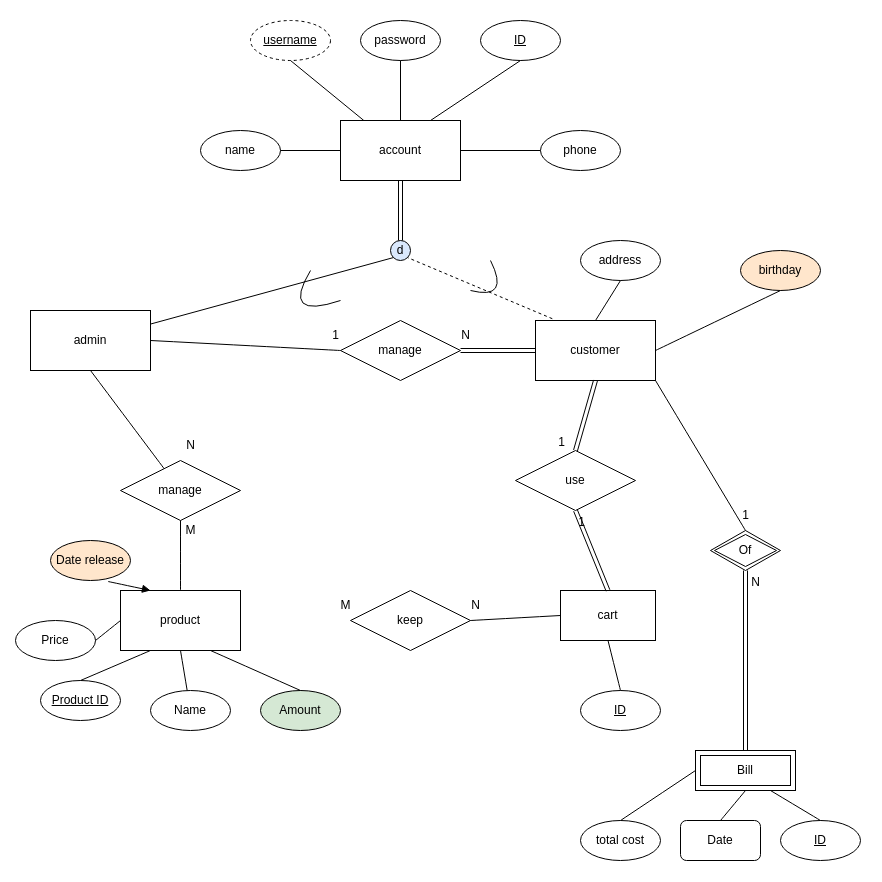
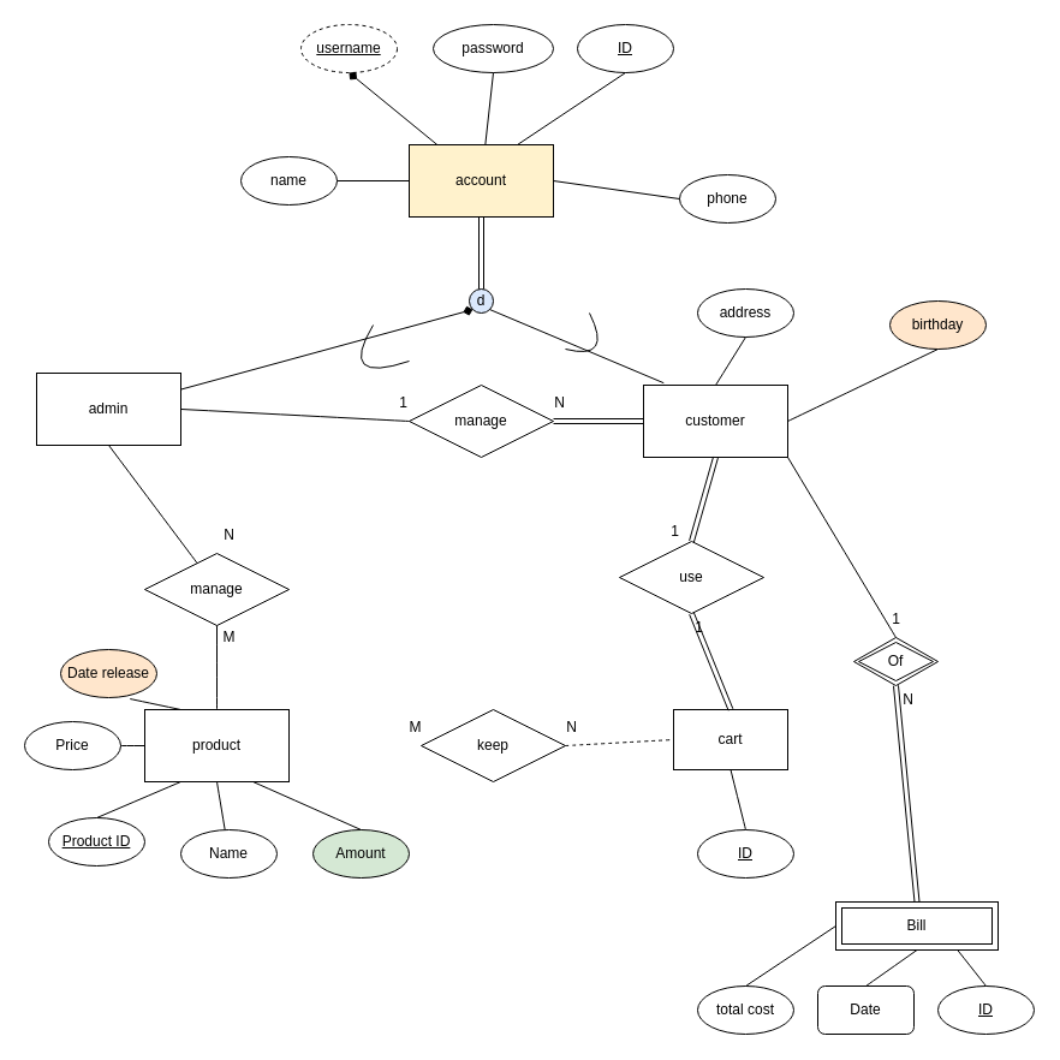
  <mxCell id="0" />
  <mxCell id="1" parent="0" />
  <mxCell id="2" value="admin" style="rounded=0;whiteSpace=wrap;html=1;" parent="1" vertex="1"><mxGeometry x="30" y="310" width="120" height="60" as="geometry" /></mxCell>
  <mxCell id="3" value="customer" style="rounded=0;whiteSpace=wrap;html=1;" parent="1" vertex="1"><mxGeometry x="535" y="320" width="120" height="60" as="geometry" /></mxCell>
  <mxCell id="4" value="product" style="rounded=0;whiteSpace=wrap;html=1;" parent="1" vertex="1"><mxGeometry x="120" y="590" width="120" height="60" as="geometry" /></mxCell>
  <mxCell id="5" value="cart" style="rounded=0;whiteSpace=wrap;html=1;" parent="1" vertex="1"><mxGeometry x="560" y="590" width="95" height="50" as="geometry" /></mxCell>
- <mxCell id="6" value="account" style="rounded=0;whiteSpace=wrap;html=1;" parent="1" vertex="1"><mxGeometry x="340" y="120" width="120" height="60" as="geometry" /></mxCell>
+ <mxCell id="6" value="account" style="rounded=0;whiteSpace=wrap;html=1;fillColor=#fff2cc;" parent="1" vertex="1"><mxGeometry x="340" y="120" width="120" height="60" as="geometry" /></mxCell>
  <mxCell id="7" value="&lt;u&gt;username&lt;/u&gt;" style="ellipse;whiteSpace=wrap;html=1;dashed=1;" parent="1" vertex="1"><mxGeometry x="250" y="20" width="80" height="40" as="geometry" /></mxCell>
- <mxCell id="8" value="password" style="ellipse;whiteSpace=wrap;html=1;" parent="1" vertex="1"><mxGeometry x="360" y="20" width="80" height="40" as="geometry" /></mxCell>
- <mxCell id="9" value="" style="endArrow=none;html=1;rounded=0;entryX=0.5;entryY=1;entryDx=0;entryDy=0;" parent="1" source="6" target="7" edge="1"><mxGeometry width="50" height="50" relative="1" as="geometry"><mxPoint x="410" y="60" as="sourcePoint" /><mxPoint x="460" y="10" as="targetPoint" /></mxGeometry></mxCell>
+ <mxCell id="8" value="password" style="ellipse;whiteSpace=wrap;html=1;" parent="1" vertex="1"><mxGeometry x="360" y="20" width="100" height="40" as="geometry" /></mxCell>
+ <mxCell id="9" value="" style="endArrow=diamond;html=1;rounded=0;entryX=0.5;entryY=1;entryDx=0;entryDy=0;" parent="1" source="6" target="7" edge="1"><mxGeometry width="50" height="50" relative="1" as="geometry"><mxPoint x="410" y="60" as="sourcePoint" /><mxPoint x="460" y="10" as="targetPoint" /></mxGeometry></mxCell>
  <mxCell id="10" value="" style="endArrow=none;html=1;rounded=0;entryX=0.5;entryY=1;entryDx=0;entryDy=0;" parent="1" source="6" target="8" edge="1"><mxGeometry width="50" height="50" relative="1" as="geometry"><mxPoint x="410" y="60" as="sourcePoint" /><mxPoint x="460" y="10" as="targetPoint" /></mxGeometry></mxCell>
  <mxCell id="11" value="&lt;u&gt;ID&lt;/u&gt;" style="ellipse;whiteSpace=wrap;html=1;" parent="1" vertex="1"><mxGeometry x="480" y="20" width="80" height="40" as="geometry" /></mxCell>
  <mxCell id="12" value="" style="endArrow=none;html=1;rounded=0;entryX=0.5;entryY=1;entryDx=0;entryDy=0;exitX=0.75;exitY=0;exitDx=0;exitDy=0;" parent="1" source="6" target="11" edge="1"><mxGeometry width="50" height="50" relative="1" as="geometry"><mxPoint x="410" y="60" as="sourcePoint" /><mxPoint x="460" y="10" as="targetPoint" /></mxGeometry></mxCell>
  <mxCell id="13" value="name" style="ellipse;whiteSpace=wrap;html=1;" parent="1" vertex="1"><mxGeometry x="200" y="130" width="80" height="40" as="geometry" /></mxCell>
  <mxCell id="14" value="" style="endArrow=none;html=1;rounded=0;entryX=0;entryY=0.5;entryDx=0;entryDy=0;exitX=1;exitY=0.5;exitDx=0;exitDy=0;" parent="1" source="13" target="6" edge="1"><mxGeometry width="50" height="50" relative="1" as="geometry"><mxPoint x="410" y="260" as="sourcePoint" /><mxPoint x="460" y="210" as="targetPoint" /></mxGeometry></mxCell>
  <mxCell id="15" value="birthday" style="ellipse;whiteSpace=wrap;html=1;fillColor=#ffe6cc;" parent="1" vertex="1"><mxGeometry x="740" y="250" width="80" height="40" as="geometry" /></mxCell>
- <mxCell id="16" value="phone" style="ellipse;whiteSpace=wrap;html=1;" parent="1" vertex="1"><mxGeometry x="540" y="130" width="80" height="40" as="geometry" /></mxCell>
+ <mxCell id="16" value="phone" style="ellipse;whiteSpace=wrap;html=1;" parent="1" vertex="1"><mxGeometry x="565" y="145" width="80" height="40" as="geometry" /></mxCell>
  <mxCell id="17" value="" style="endArrow=none;html=1;rounded=0;entryX=1;entryY=0.5;entryDx=0;entryDy=0;exitX=0;exitY=0.5;exitDx=0;exitDy=0;" parent="1" source="16" target="6" edge="1"><mxGeometry width="50" height="50" relative="1" as="geometry"><mxPoint x="410" y="260" as="sourcePoint" /><mxPoint x="460" y="210" as="targetPoint" /></mxGeometry></mxCell>
  <mxCell id="18" value="d" style="ellipse;whiteSpace=wrap;html=1;fillColor=#dae8fc;" parent="1" vertex="1"><mxGeometry x="390" y="240" width="20" height="20" as="geometry" /></mxCell>
  <mxCell id="19" value="" style="endArrow=none;html=1;rounded=0;entryX=0.5;entryY=1;entryDx=0;entryDy=0;exitX=0.5;exitY=0;exitDx=0;exitDy=0;shape=link;" parent="1" source="18" target="6" edge="1"><mxGeometry width="50" height="50" relative="1" as="geometry"><mxPoint x="410" y="260" as="sourcePoint" /><mxPoint x="460" y="210" as="targetPoint" /></mxGeometry></mxCell>
- <mxCell id="20" value="" style="endArrow=none;html=1;rounded=0;entryX=0;entryY=1;entryDx=0;entryDy=0;" parent="1" source="2" target="18" edge="1"><mxGeometry width="50" height="50" relative="1" as="geometry"><mxPoint x="410" y="260" as="sourcePoint" /><mxPoint x="460" y="210" as="targetPoint" /></mxGeometry></mxCell>
- <mxCell id="21" value="" style="endArrow=none;html=1;rounded=0;entryX=1;entryY=1;entryDx=0;entryDy=0;exitX=0.14;exitY=-0.03;exitDx=0;exitDy=0;exitPerimeter=0;dashed=1;" parent="1" source="3" target="18" edge="1"><mxGeometry width="50" height="50" relative="1" as="geometry"><mxPoint x="390" y="330" as="sourcePoint" /><mxPoint x="532.929" y="264.547" as="targetPoint" /></mxGeometry></mxCell>
+ <mxCell id="20" value="" style="endArrow=diamond;html=1;rounded=0;entryX=0;entryY=1;entryDx=0;entryDy=0;" parent="1" source="2" target="18" edge="1"><mxGeometry width="50" height="50" relative="1" as="geometry"><mxPoint x="410" y="260" as="sourcePoint" /><mxPoint x="460" y="210" as="targetPoint" /></mxGeometry></mxCell>
+ <mxCell id="21" value="" style="endArrow=none;html=1;rounded=0;entryX=1;entryY=1;entryDx=0;entryDy=0;exitX=0.14;exitY=-0.03;exitDx=0;exitDy=0;exitPerimeter=0;" parent="1" source="3" target="18" edge="1"><mxGeometry width="50" height="50" relative="1" as="geometry"><mxPoint x="390" y="330" as="sourcePoint" /><mxPoint x="532.929" y="264.547" as="targetPoint" /></mxGeometry></mxCell>
  <mxCell id="22" value="" style="endArrow=none;html=1;curved=1;" parent="1" edge="1"><mxGeometry width="50" height="50" relative="1" as="geometry"><mxPoint x="310" y="270" as="sourcePoint" /><mxPoint x="340" y="300" as="targetPoint" /><Array as="points"><mxPoint x="280" y="320" /></Array></mxGeometry></mxCell>
  <mxCell id="23" value="" style="endArrow=none;html=1;curved=1;" parent="1" edge="1"><mxGeometry width="50" height="50" relative="1" as="geometry"><mxPoint x="470" y="290" as="sourcePoint" /><mxPoint x="490" y="260" as="targetPoint" /><Array as="points"><mxPoint x="510" y="300" /></Array></mxGeometry></mxCell>
  <mxCell id="24" value="manage" style="shape=rhombus;perimeter=rhombusPerimeter;whiteSpace=wrap;html=1;align=center;" parent="1" vertex="1"><mxGeometry x="340" y="320" width="120" height="60" as="geometry" /></mxCell>
  <mxCell id="25" value="" style="shape=link;html=1;rounded=0;curved=1;entryX=0;entryY=0.5;entryDx=0;entryDy=0;exitX=1;exitY=0.5;exitDx=0;exitDy=0;" parent="1" source="24" target="3" edge="1"><mxGeometry relative="1" as="geometry"><mxPoint x="400" y="430" as="sourcePoint" /><mxPoint x="560" y="430" as="targetPoint" /></mxGeometry></mxCell>
  <mxCell id="26" value="" style="endArrow=none;html=1;curved=1;entryX=1;entryY=0.5;entryDx=0;entryDy=0;exitX=0;exitY=0.5;exitDx=0;exitDy=0;" parent="1" source="24" target="2" edge="1"><mxGeometry width="50" height="50" relative="1" as="geometry"><mxPoint x="410" y="360" as="sourcePoint" /><mxPoint x="460" y="310" as="targetPoint" /></mxGeometry></mxCell>
  <mxCell id="27" value="N" style="text;html=1;align=center;verticalAlign=middle;resizable=0;points=[];autosize=1;strokeColor=none;fillColor=none;" parent="1" vertex="1"><mxGeometry x="450" y="320" width="30" height="30" as="geometry" /></mxCell>
  <mxCell id="28" value="1" style="text;html=1;align=center;verticalAlign=middle;resizable=0;points=[];autosize=1;strokeColor=none;fillColor=none;" parent="1" vertex="1"><mxGeometry x="320" y="320" width="30" height="30" as="geometry" /></mxCell>
  <mxCell id="29" value="" style="endArrow=none;html=1;curved=1;entryX=0.5;entryY=1;entryDx=0;entryDy=0;exitX=1;exitY=0.5;exitDx=0;exitDy=0;" parent="1" source="3" target="15" edge="1"><mxGeometry width="50" height="50" relative="1" as="geometry"><mxPoint x="410" y="360" as="sourcePoint" /><mxPoint x="460" y="310" as="targetPoint" /></mxGeometry></mxCell>
  <mxCell id="30" value="address" style="ellipse;whiteSpace=wrap;html=1;" parent="1" vertex="1"><mxGeometry x="580" y="240" width="80" height="40" as="geometry" /></mxCell>
  <mxCell id="31" value="" style="endArrow=none;html=1;curved=1;entryX=0.5;entryY=1;entryDx=0;entryDy=0;exitX=0.5;exitY=0;exitDx=0;exitDy=0;" parent="1" source="3" target="30" edge="1"><mxGeometry width="50" height="50" relative="1" as="geometry"><mxPoint x="410" y="360" as="sourcePoint" /><mxPoint x="460" y="310" as="targetPoint" /></mxGeometry></mxCell>
  <mxCell id="32" value="use" style="shape=rhombus;perimeter=rhombusPerimeter;whiteSpace=wrap;html=1;align=center;" parent="1" vertex="1"><mxGeometry x="515" y="450" width="120" height="60" as="geometry" /></mxCell>
  <mxCell id="33" value="" style="shape=link;html=1;rounded=0;curved=1;entryX=0.5;entryY=1;entryDx=0;entryDy=0;exitX=0.5;exitY=0;exitDx=0;exitDy=0;" parent="1" source="5" target="32" edge="1"><mxGeometry relative="1" as="geometry"><mxPoint x="350" y="540" as="sourcePoint" /><mxPoint x="510" y="540" as="targetPoint" /></mxGeometry></mxCell>
  <mxCell id="34" value="1" style="resizable=0;html=1;align=right;verticalAlign=bottom;" parent="33" connectable="0" vertex="1"><mxGeometry x="1" relative="1" as="geometry"><mxPoint x="10" y="20" as="offset" /></mxGeometry></mxCell>
  <mxCell id="35" value="" style="shape=link;html=1;rounded=0;curved=1;entryX=0.5;entryY=0;entryDx=0;entryDy=0;exitX=0.5;exitY=1;exitDx=0;exitDy=0;" parent="1" source="3" target="32" edge="1"><mxGeometry relative="1" as="geometry"><mxPoint x="350" y="540" as="sourcePoint" /><mxPoint x="530" y="550" as="targetPoint" /></mxGeometry></mxCell>
  <mxCell id="36" value="1" style="resizable=0;html=1;align=right;verticalAlign=bottom;" parent="35" connectable="0" vertex="1"><mxGeometry x="1" relative="1" as="geometry"><mxPoint x="-10" as="offset" /></mxGeometry></mxCell>
  <mxCell id="37" value="keep" style="shape=rhombus;perimeter=rhombusPerimeter;whiteSpace=wrap;html=1;align=center;" parent="1" vertex="1"><mxGeometry x="350" y="590" width="120" height="60" as="geometry" /></mxCell>
- <mxCell id="38" value="" style="endArrow=none;html=1;rounded=0;curved=1;entryX=0;entryY=0.5;entryDx=0;entryDy=0;exitX=1;exitY=0.5;exitDx=0;exitDy=0;" parent="1" source="37" target="5" edge="1"><mxGeometry relative="1" as="geometry"><mxPoint x="350" y="540" as="sourcePoint" /><mxPoint x="510" y="540" as="targetPoint" /></mxGeometry></mxCell>
+ <mxCell id="38" value="" style="endArrow=none;html=1;rounded=0;curved=1;entryX=0;entryY=0.5;entryDx=0;entryDy=0;exitX=1;exitY=0.5;exitDx=0;exitDy=0;dashed=1;" parent="1" source="37" target="5" edge="1"><mxGeometry relative="1" as="geometry"><mxPoint x="350" y="540" as="sourcePoint" /><mxPoint x="510" y="540" as="targetPoint" /></mxGeometry></mxCell>
  <mxCell id="39" value="M" style="text;html=1;align=center;verticalAlign=middle;resizable=0;points=[];autosize=1;strokeColor=none;fillColor=none;" parent="1" vertex="1"><mxGeometry x="330" y="590" width="30" height="30" as="geometry" /></mxCell>
  <mxCell id="40" value="N" style="text;html=1;align=center;verticalAlign=middle;resizable=0;points=[];autosize=1;strokeColor=none;fillColor=none;" parent="1" vertex="1"><mxGeometry x="460" y="590" width="30" height="30" as="geometry" /></mxCell>
  <mxCell id="41" value="&lt;u&gt;Product ID&lt;/u&gt;" style="ellipse;whiteSpace=wrap;html=1;" parent="1" vertex="1"><mxGeometry x="40" y="680" width="80" height="40" as="geometry" /></mxCell>
  <mxCell id="42" value="Name" style="ellipse;whiteSpace=wrap;html=1;" parent="1" vertex="1"><mxGeometry x="150" y="690" width="80" height="40" as="geometry" /></mxCell>
  <mxCell id="43" value="Amount" style="ellipse;whiteSpace=wrap;html=1;fillColor=#d5e8d4;" parent="1" vertex="1"><mxGeometry x="260" y="690" width="80" height="40" as="geometry" /></mxCell>
- <mxCell id="44" value="Price" style="ellipse;whiteSpace=wrap;html=1;" parent="1" vertex="1"><mxGeometry x="15" y="620" width="80" height="40" as="geometry" /></mxCell>
+ <mxCell id="44" value="Price" style="ellipse;whiteSpace=wrap;html=1;" parent="1" vertex="1"><mxGeometry x="20" y="600" width="80" height="40" as="geometry" /></mxCell>
  <mxCell id="45" value="Date release" style="ellipse;whiteSpace=wrap;html=1;fillColor=#ffe6cc;" parent="1" vertex="1"><mxGeometry x="50" y="540" width="80" height="40" as="geometry" /></mxCell>
- <mxCell id="46" value="" style="endArrow=block;html=1;rounded=0;curved=1;entryX=0.25;entryY=0;entryDx=0;entryDy=0;exitX=0.72;exitY=1.025;exitDx=0;exitDy=0;exitPerimeter=0;" parent="1" source="45" target="4" edge="1"><mxGeometry relative="1" as="geometry"><mxPoint x="350" y="540" as="sourcePoint" /><mxPoint x="510" y="540" as="targetPoint" /></mxGeometry></mxCell>
+ <mxCell id="46" value="" style="endArrow=none;html=1;rounded=0;curved=1;entryX=0.25;entryY=0;entryDx=0;entryDy=0;exitX=0.72;exitY=1.025;exitDx=0;exitDy=0;exitPerimeter=0;" parent="1" source="45" target="4" edge="1"><mxGeometry relative="1" as="geometry"><mxPoint x="350" y="540" as="sourcePoint" /><mxPoint x="510" y="540" as="targetPoint" /></mxGeometry></mxCell>
  <mxCell id="47" value="" style="endArrow=none;html=1;rounded=0;curved=1;exitX=1;exitY=0.5;exitDx=0;exitDy=0;entryX=0;entryY=0.5;entryDx=0;entryDy=0;" parent="1" source="44" target="4" edge="1"><mxGeometry relative="1" as="geometry"><mxPoint x="350" y="540" as="sourcePoint" /><mxPoint x="510" y="540" as="targetPoint" /></mxGeometry></mxCell>
  <mxCell id="48" value="" style="endArrow=none;html=1;rounded=0;curved=1;entryX=0.5;entryY=0;entryDx=0;entryDy=0;exitX=0.25;exitY=1;exitDx=0;exitDy=0;" parent="1" source="4" target="41" edge="1"><mxGeometry relative="1" as="geometry"><mxPoint x="350" y="540" as="sourcePoint" /><mxPoint x="510" y="540" as="targetPoint" /></mxGeometry></mxCell>
  <mxCell id="49" value="" style="endArrow=none;html=1;rounded=0;curved=1;exitX=0.5;exitY=1;exitDx=0;exitDy=0;" parent="1" source="4" target="42" edge="1"><mxGeometry relative="1" as="geometry"><mxPoint x="350" y="540" as="sourcePoint" /><mxPoint x="510" y="540" as="targetPoint" /></mxGeometry></mxCell>
  <mxCell id="50" value="" style="endArrow=none;html=1;rounded=0;curved=1;entryX=0.5;entryY=0;entryDx=0;entryDy=0;exitX=0.75;exitY=1;exitDx=0;exitDy=0;" parent="1" source="4" target="43" edge="1"><mxGeometry relative="1" as="geometry"><mxPoint x="350" y="540" as="sourcePoint" /><mxPoint x="510" y="540" as="targetPoint" /></mxGeometry></mxCell>
- <mxCell id="51" value="Bill" style="shape=ext;margin=3;double=1;whiteSpace=wrap;html=1;align=center;" parent="1" vertex="1"><mxGeometry x="695" y="750" width="100" height="40" as="geometry" /></mxCell>
+ <mxCell id="51" value="Bill" style="shape=ext;margin=3;double=1;whiteSpace=wrap;html=1;align=center;" parent="1" vertex="1"><mxGeometry x="695" y="750" width="135" height="40" as="geometry" /></mxCell>
  <mxCell id="52" value="Of" style="shape=rhombus;double=1;perimeter=rhombusPerimeter;whiteSpace=wrap;html=1;align=center;" parent="1" vertex="1"><mxGeometry x="710" y="530" width="70" height="40" as="geometry" /></mxCell>
  <mxCell id="53" value="" style="endArrow=none;html=1;curved=1;entryX=1;entryY=1;entryDx=0;entryDy=0;exitX=0.5;exitY=0;exitDx=0;exitDy=0;" parent="1" source="52" target="3" edge="1"><mxGeometry width="50" height="50" relative="1" as="geometry"><mxPoint x="410" y="460" as="sourcePoint" /><mxPoint x="460" y="410" as="targetPoint" /></mxGeometry></mxCell>
  <mxCell id="54" value="1" style="text;html=1;align=center;verticalAlign=middle;resizable=0;points=[];autosize=1;strokeColor=none;fillColor=none;" parent="1" vertex="1"><mxGeometry x="730" y="500" width="30" height="30" as="geometry" /></mxCell>
  <mxCell id="55" value="" style="shape=link;html=1;rounded=0;curved=1;entryX=0.5;entryY=1;entryDx=0;entryDy=0;exitX=0.5;exitY=0;exitDx=0;exitDy=0;" parent="1" source="51" target="52" edge="1"><mxGeometry relative="1" as="geometry"><mxPoint x="350" y="440" as="sourcePoint" /><mxPoint x="510" y="440" as="targetPoint" /></mxGeometry></mxCell>
  <mxCell id="56" value="N" style="resizable=0;html=1;align=right;verticalAlign=bottom;" parent="55" connectable="0" vertex="1"><mxGeometry x="1" relative="1" as="geometry"><mxPoint x="15" y="20" as="offset" /></mxGeometry></mxCell>
  <mxCell id="57" value="&lt;u&gt;ID&lt;/u&gt;" style="ellipse;whiteSpace=wrap;html=1;" parent="1" vertex="1"><mxGeometry x="780" y="820" width="80" height="40" as="geometry" /></mxCell>
  <mxCell id="58" value="Date" style="whiteSpace=wrap;html=1;rounded=1;" parent="1" vertex="1"><mxGeometry x="680" y="820" width="80" height="40" as="geometry" /></mxCell>
  <mxCell id="59" value="total cost" style="ellipse;whiteSpace=wrap;html=1;" parent="1" vertex="1"><mxGeometry x="580" y="820" width="80" height="40" as="geometry" /></mxCell>
  <mxCell id="60" value="" style="endArrow=none;html=1;curved=1;entryX=0;entryY=0.5;entryDx=0;entryDy=0;exitX=0.5;exitY=0;exitDx=0;exitDy=0;" parent="1" source="59" target="51" edge="1"><mxGeometry width="50" height="50" relative="1" as="geometry"><mxPoint x="410" y="760" as="sourcePoint" /><mxPoint x="460" y="710" as="targetPoint" /></mxGeometry></mxCell>
  <mxCell id="61" value="" style="endArrow=none;html=1;curved=1;entryX=0.5;entryY=1;entryDx=0;entryDy=0;exitX=0.5;exitY=0;exitDx=0;exitDy=0;" parent="1" source="58" target="51" edge="1"><mxGeometry width="50" height="50" relative="1" as="geometry"><mxPoint x="410" y="760" as="sourcePoint" /><mxPoint x="460" y="710" as="targetPoint" /></mxGeometry></mxCell>
  <mxCell id="62" value="" style="endArrow=none;html=1;curved=1;entryX=0.75;entryY=1;entryDx=0;entryDy=0;exitX=0.5;exitY=0;exitDx=0;exitDy=0;" parent="1" source="57" target="51" edge="1"><mxGeometry width="50" height="50" relative="1" as="geometry"><mxPoint x="410" y="760" as="sourcePoint" /><mxPoint x="460" y="710" as="targetPoint" /></mxGeometry></mxCell>
  <mxCell id="63" value="&lt;u&gt;ID&lt;/u&gt;" style="ellipse;whiteSpace=wrap;html=1;" parent="1" vertex="1"><mxGeometry x="580" y="690" width="80" height="40" as="geometry" /></mxCell>
  <mxCell id="64" value="" style="endArrow=none;html=1;curved=1;entryX=0.5;entryY=1;entryDx=0;entryDy=0;exitX=0.5;exitY=0;exitDx=0;exitDy=0;" parent="1" source="63" target="5" edge="1"><mxGeometry width="50" height="50" relative="1" as="geometry"><mxPoint x="410" y="860" as="sourcePoint" /><mxPoint x="460" y="810" as="targetPoint" /></mxGeometry></mxCell>
  <mxCell id="65" value="manage" style="shape=rhombus;perimeter=rhombusPerimeter;whiteSpace=wrap;html=1;align=center;" parent="1" vertex="1"><mxGeometry x="120" y="460" width="120" height="60" as="geometry" /></mxCell>
  <mxCell id="66" value="" style="endArrow=none;html=1;rounded=0;curved=1;entryX=0.5;entryY=1;entryDx=0;entryDy=0;" parent="1" source="65" target="2" edge="1"><mxGeometry relative="1" as="geometry"><mxPoint x="230" y="500" as="sourcePoint" /><mxPoint x="390" y="500" as="targetPoint" /></mxGeometry></mxCell>
  <mxCell id="67" value="N" style="text;html=1;align=center;verticalAlign=middle;resizable=0;points=[];autosize=1;strokeColor=none;fillColor=none;" parent="1" vertex="1"><mxGeometry x="175" y="430" width="30" height="30" as="geometry" /></mxCell>
  <mxCell id="68" value="" style="endArrow=none;html=1;curved=1;entryX=0.5;entryY=1;entryDx=0;entryDy=0;exitX=0.5;exitY=0;exitDx=0;exitDy=0;" parent="1" source="4" target="65" edge="1"><mxGeometry width="50" height="50" relative="1" as="geometry"><mxPoint x="280" y="520" as="sourcePoint" /><mxPoint x="330" y="470" as="targetPoint" /></mxGeometry></mxCell>
  <mxCell id="69" value="M" style="text;html=1;align=center;verticalAlign=middle;resizable=0;points=[];autosize=1;strokeColor=none;fillColor=none;" parent="1" vertex="1"><mxGeometry x="175" y="515" width="30" height="30" as="geometry" /></mxCell>
